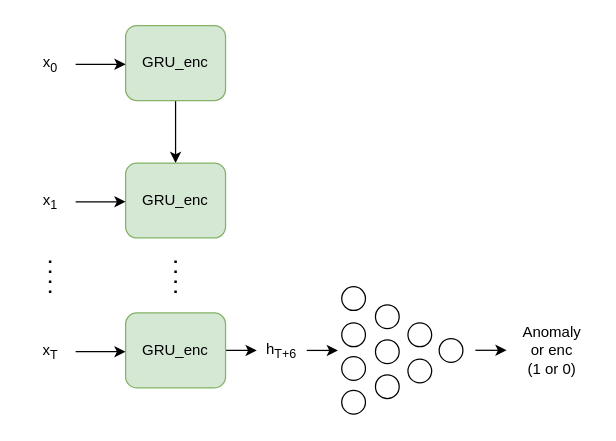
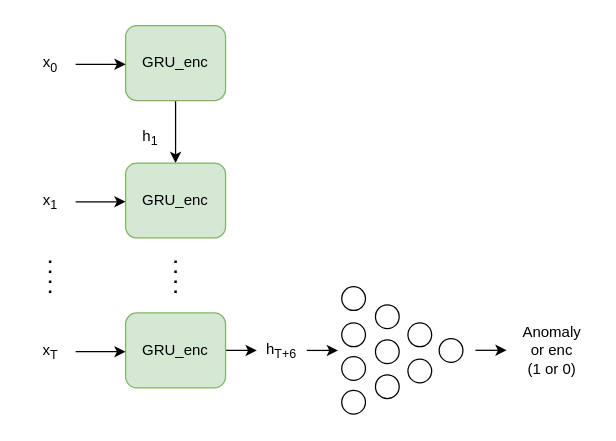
  <mxCell id="0" />
  <mxCell id="1" parent="0" />
  <mxCell id="2" value="" style="edgeStyle=orthogonalEdgeStyle;rounded=0;orthogonalLoop=1;jettySize=auto;html=1;" parent="1" source="3" target="4" edge="1"><mxGeometry relative="1" as="geometry" /></mxCell>
  <mxCell id="3" value="GRU_enc" style="rounded=1;whiteSpace=wrap;html=1;fillColor=#d5e8d4;strokeColor=#82b366;" parent="1" vertex="1"><mxGeometry x="100" y="20" width="80" height="60" as="geometry" /></mxCell>
  <mxCell id="4" value="GRU_enc" style="rounded=1;whiteSpace=wrap;html=1;fillColor=#d5e8d4;strokeColor=#82b366;" parent="1" vertex="1"><mxGeometry x="100" y="130" width="80" height="60" as="geometry" /></mxCell>
  <mxCell id="5" value="" style="edgeStyle=orthogonalEdgeStyle;rounded=0;orthogonalLoop=1;jettySize=auto;html=1;" parent="1" source="6" target="9" edge="1"><mxGeometry relative="1" as="geometry" /></mxCell>
  <mxCell id="6" value="GRU_enc" style="rounded=1;whiteSpace=wrap;html=1;fillColor=#d5e8d4;strokeColor=#82b366;" parent="1" vertex="1"><mxGeometry x="100" y="250" width="80" height="60" as="geometry" /></mxCell>
+ <mxCell id="7" value="h&lt;sub&gt;1&lt;/sub&gt;" style="text;html=1;strokeColor=none;fillColor=none;align=center;verticalAlign=middle;whiteSpace=wrap;rounded=0;" parent="1" vertex="1"><mxGeometry x="100" y="100" width="40" height="20" as="geometry" /></mxCell>
  <mxCell id="8" value="" style="endArrow=none;dashed=1;html=1;dashPattern=1 3;strokeWidth=2;" parent="1" edge="1"><mxGeometry width="50" height="50" relative="1" as="geometry"><mxPoint x="140" y="234" as="sourcePoint" /><mxPoint x="140" y="204" as="targetPoint" /></mxGeometry></mxCell>
  <mxCell id="9" value="h&lt;sub&gt;T+6&lt;/sub&gt;" style="text;html=1;strokeColor=none;fillColor=none;align=center;verticalAlign=middle;whiteSpace=wrap;rounded=0;" parent="1" vertex="1"><mxGeometry x="205" y="270" width="40" height="20" as="geometry" /></mxCell>
  <mxCell id="10" value="" style="ellipse;whiteSpace=wrap;html=1;aspect=fixed;" parent="1" vertex="1"><mxGeometry x="326" y="258" width="19" height="19" as="geometry" /></mxCell>
  <mxCell id="11" value="" style="ellipse;whiteSpace=wrap;html=1;aspect=fixed;" parent="1" vertex="1"><mxGeometry x="326" y="287" width="19" height="19" as="geometry" /></mxCell>
  <mxCell id="12" value="" style="ellipse;whiteSpace=wrap;html=1;aspect=fixed;" parent="1" vertex="1"><mxGeometry x="300" y="243.5" width="19" height="19" as="geometry" /></mxCell>
  <mxCell id="13" value="" style="ellipse;whiteSpace=wrap;html=1;aspect=fixed;" parent="1" vertex="1"><mxGeometry x="300" y="271.5" width="19" height="19" as="geometry" /></mxCell>
  <mxCell id="14" value="" style="ellipse;whiteSpace=wrap;html=1;aspect=fixed;" parent="1" vertex="1"><mxGeometry x="300" y="299.5" width="19" height="19" as="geometry" /></mxCell>
  <mxCell id="15" value="" style="ellipse;whiteSpace=wrap;html=1;aspect=fixed;" parent="1" vertex="1"><mxGeometry x="273" y="229" width="19" height="19" as="geometry" /></mxCell>
  <mxCell id="16" value="" style="ellipse;whiteSpace=wrap;html=1;aspect=fixed;" parent="1" vertex="1"><mxGeometry x="273" y="258" width="19" height="19" as="geometry" /></mxCell>
  <mxCell id="17" value="" style="ellipse;whiteSpace=wrap;html=1;aspect=fixed;" parent="1" vertex="1"><mxGeometry x="273" y="285" width="19" height="19" as="geometry" /></mxCell>
  <mxCell id="18" value="" style="ellipse;whiteSpace=wrap;html=1;aspect=fixed;" parent="1" vertex="1"><mxGeometry x="273" y="312" width="19" height="19" as="geometry" /></mxCell>
  <mxCell id="19" value="" style="edgeStyle=orthogonalEdgeStyle;rounded=0;orthogonalLoop=1;jettySize=auto;html=1;" parent="1" source="20" edge="1"><mxGeometry relative="1" as="geometry"><mxPoint x="100" y="51" as="targetPoint" /></mxGeometry></mxCell>
  <mxCell id="20" value="x&lt;sub&gt;0&lt;/sub&gt;" style="text;html=1;strokeColor=none;fillColor=none;align=center;verticalAlign=middle;whiteSpace=wrap;rounded=0;" parent="1" vertex="1"><mxGeometry x="20" y="41" width="40" height="20" as="geometry" /></mxCell>
  <mxCell id="21" value="" style="edgeStyle=orthogonalEdgeStyle;rounded=0;orthogonalLoop=1;jettySize=auto;html=1;" parent="1" source="22" edge="1"><mxGeometry relative="1" as="geometry"><mxPoint x="100" y="161" as="targetPoint" /></mxGeometry></mxCell>
  <mxCell id="22" value="x&lt;sub&gt;1&lt;/sub&gt;" style="text;html=1;strokeColor=none;fillColor=none;align=center;verticalAlign=middle;whiteSpace=wrap;rounded=0;" parent="1" vertex="1"><mxGeometry x="20" y="151" width="40" height="20" as="geometry" /></mxCell>
  <mxCell id="23" value="" style="edgeStyle=orthogonalEdgeStyle;rounded=0;orthogonalLoop=1;jettySize=auto;html=1;" parent="1" source="24" edge="1"><mxGeometry relative="1" as="geometry"><mxPoint x="100" y="281" as="targetPoint" /></mxGeometry></mxCell>
  <mxCell id="24" value="x&lt;sub&gt;T&lt;/sub&gt;" style="text;html=1;strokeColor=none;fillColor=none;align=center;verticalAlign=middle;whiteSpace=wrap;rounded=0;" parent="1" vertex="1"><mxGeometry x="20" y="271" width="40" height="20" as="geometry" /></mxCell>
  <mxCell id="25" value="" style="endArrow=none;dashed=1;html=1;dashPattern=1 3;strokeWidth=2;" parent="1" edge="1"><mxGeometry width="50" height="50" relative="1" as="geometry"><mxPoint x="39.58" y="234" as="sourcePoint" /><mxPoint x="39.58" y="204" as="targetPoint" /></mxGeometry></mxCell>
  <mxCell id="26" value="" style="endArrow=classic;html=1;exitX=1;exitY=0.5;exitDx=0;exitDy=0;" parent="1" source="9" edge="1"><mxGeometry width="50" height="50" relative="1" as="geometry"><mxPoint x="260" y="321" as="sourcePoint" /><mxPoint x="270" y="280" as="targetPoint" /></mxGeometry></mxCell>
  <mxCell id="27" value="" style="ellipse;whiteSpace=wrap;html=1;aspect=fixed;" parent="1" vertex="1"><mxGeometry x="351" y="270.5" width="19" height="19" as="geometry" /></mxCell>
  <mxCell id="28" value="" style="endArrow=classic;html=1;exitX=1;exitY=0.5;exitDx=0;exitDy=0;" parent="1" edge="1"><mxGeometry width="50" height="50" relative="1" as="geometry"><mxPoint x="380" y="279.9" as="sourcePoint" /><mxPoint x="405" y="279.9" as="targetPoint" /></mxGeometry></mxCell>
  <mxCell id="29" value="&lt;div&gt;Anomaly&lt;/div&gt;&lt;div&gt;or enc &lt;br&gt;&lt;/div&gt;&lt;div&gt;(1 or 0)&lt;/div&gt;" style="text;html=1;align=center;verticalAlign=middle;resizable=0;points=[];autosize=1;strokeColor=none;" parent="1" vertex="1"><mxGeometry x="411" y="255" width="60" height="50" as="geometry" /></mxCell>
